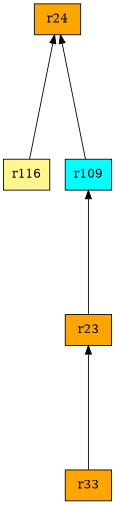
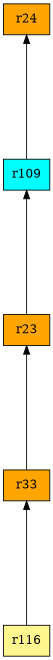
  digraph {
    rankdir=BT
    ranksep=2.0
    node [fillcolor=orange shape=record style=filled]
    n1 [fillcolor=khaki1 label="{r116}"]
    n2 [label="{r33}"]
    n3 [fillcolor=cyan label="{r109}"]
    n4 [label="{r24}"]
    n5 [label="{r23}"]
-   n1 -> n4
+   n1 -> n2
    n2 -> n5
    n3 -> n4
    n5 -> n3
  }
